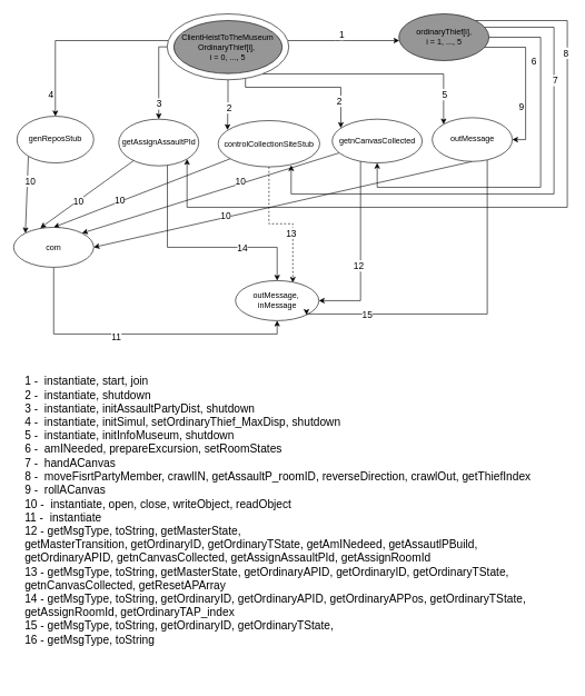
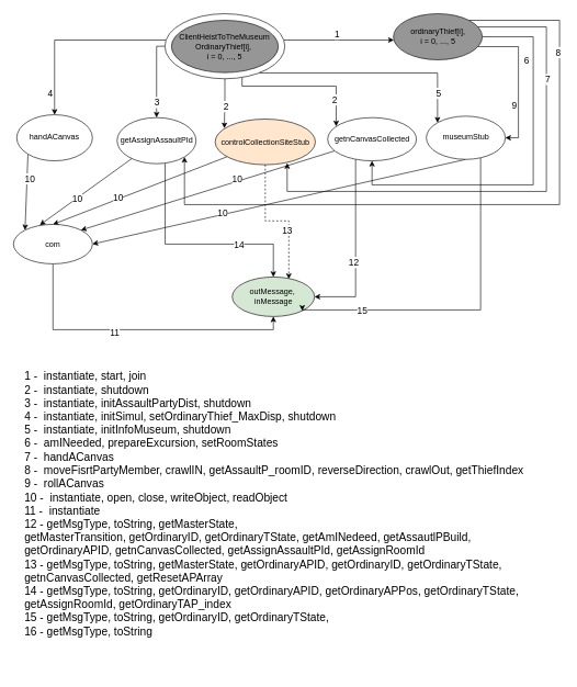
  <mxCell id="0" />
  <mxCell id="1" parent="0" />
  <mxCell id="2" style="edgeStyle=orthogonalEdgeStyle;rounded=0;orthogonalLoop=1;jettySize=auto;html=1;" parent="1" source="14" target="24" edge="1"><mxGeometry relative="1" as="geometry"><Array as="points"><mxPoint x="502.5" y="60" /><mxPoint x="502.5" y="60" /></Array></mxGeometry></mxCell>
  <mxCell id="3" value="&lt;font style=&quot;font-size: 14px;&quot;&gt;1&lt;/font&gt;" style="edgeLabel;html=1;align=center;verticalAlign=middle;resizable=0;points=[];" parent="2" vertex="1" connectable="0"><mxGeometry x="0.223" y="1" relative="1" as="geometry"><mxPoint x="-21" y="-9" as="offset" /></mxGeometry></mxCell>
  <mxCell id="4" style="edgeStyle=orthogonalEdgeStyle;rounded=0;orthogonalLoop=1;jettySize=auto;html=1;entryX=0.5;entryY=0;entryDx=0;entryDy=0;" parent="1" source="14" target="42" edge="1"><mxGeometry relative="1" as="geometry"><Array as="points"><mxPoint x="82.5" y="60" /></Array></mxGeometry></mxCell>
  <mxCell id="5" value="&lt;font style=&quot;font-size: 14px;&quot;&gt;4&lt;/font&gt;" style="edgeLabel;html=1;align=center;verticalAlign=middle;resizable=0;points=[];" parent="4" vertex="1" connectable="0"><mxGeometry x="0.776" y="5" relative="1" as="geometry"><mxPoint x="-12" as="offset" /></mxGeometry></mxCell>
  <mxCell id="6" style="edgeStyle=orthogonalEdgeStyle;rounded=0;orthogonalLoop=1;jettySize=auto;html=1;" parent="1" source="14" target="39" edge="1"><mxGeometry relative="1" as="geometry"><Array as="points"><mxPoint x="237.5" y="69" /></Array></mxGeometry></mxCell>
  <mxCell id="7" value="&lt;font style=&quot;font-size: 14px;&quot;&gt;3&lt;/font&gt;" style="edgeLabel;html=1;align=center;verticalAlign=middle;resizable=0;points=[];" parent="6" vertex="1" connectable="0"><mxGeometry x="0.623" relative="1" as="geometry"><mxPoint as="offset" /></mxGeometry></mxCell>
  <mxCell id="8" style="edgeStyle=orthogonalEdgeStyle;rounded=0;orthogonalLoop=1;jettySize=auto;html=1;entryX=0.092;entryY=0.202;entryDx=0;entryDy=0;entryPerimeter=0;" parent="1" source="14" target="34" edge="1"><mxGeometry relative="1" as="geometry"><mxPoint x="340.5" y="200" as="targetPoint" /></mxGeometry></mxCell>
  <mxCell id="9" value="&lt;font style=&quot;font-size: 14px;&quot;&gt;2&lt;/font&gt;" style="edgeLabel;html=1;align=center;verticalAlign=middle;resizable=0;points=[];" parent="8" vertex="1" connectable="0"><mxGeometry x="0.131" y="2" relative="1" as="geometry"><mxPoint as="offset" /></mxGeometry></mxCell>
  <mxCell id="10" style="edgeStyle=orthogonalEdgeStyle;rounded=0;orthogonalLoop=1;jettySize=auto;html=1;entryX=0.096;entryY=0.201;entryDx=0;entryDy=0;entryPerimeter=0;" parent="1" source="14" target="29" edge="1"><mxGeometry relative="1" as="geometry"><Array as="points"><mxPoint x="367.5" y="130" /><mxPoint x="510.5" y="130" /></Array></mxGeometry></mxCell>
  <mxCell id="11" value="&lt;font style=&quot;font-size: 14px;&quot;&gt;2&lt;/font&gt;" style="edgeLabel;html=1;align=center;verticalAlign=middle;resizable=0;points=[];" parent="10" vertex="1" connectable="0"><mxGeometry x="-0.022" y="3" relative="1" as="geometry"><mxPoint x="47" y="23" as="offset" /></mxGeometry></mxCell>
  <mxCell id="12" style="edgeStyle=orthogonalEdgeStyle;rounded=0;orthogonalLoop=1;jettySize=auto;html=1;entryX=0;entryY=0;entryDx=0;entryDy=0;" parent="1" source="14" target="52" edge="1"><mxGeometry relative="1" as="geometry"><Array as="points"><mxPoint x="664.5" y="110" /></Array></mxGeometry></mxCell>
  <mxCell id="13" value="&lt;font style=&quot;font-size: 14px;&quot;&gt;5&lt;/font&gt;" style="edgeLabel;html=1;align=center;verticalAlign=middle;resizable=0;points=[];" parent="12" vertex="1" connectable="0"><mxGeometry x="0.264" y="-3" relative="1" as="geometry"><mxPoint x="53" y="27" as="offset" /></mxGeometry></mxCell>
  <mxCell id="14" value="" style="ellipse;whiteSpace=wrap;html=1;shadow=0;labelBackgroundColor=none;fillStyle=auto;fontFamily=Helvetica;fontSize=12;gradientDirection=north;" parent="1" vertex="1"><mxGeometry x="250.14" y="20" width="182.36" height="98.79" as="geometry" /></mxCell>
  <mxCell id="15" value="ClientHeistToTheMuseum&lt;br&gt;OrdinaryThief[i],&amp;nbsp;&lt;br&gt;i = 0, ..., 5" style="ellipse;whiteSpace=wrap;html=1;shadow=0;labelBackgroundColor=none;fillStyle=auto;strokeColor=default;fontFamily=Helvetica;fontSize=12;fontColor=default;fillColor=#969696;gradientColor=none;gradientDirection=north;" parent="1" vertex="1"><mxGeometry x="260.14" y="30" width="162.36" height="79.42" as="geometry" /></mxCell>
  <mxCell id="16" style="edgeStyle=orthogonalEdgeStyle;rounded=0;orthogonalLoop=1;jettySize=auto;html=1;entryX=1;entryY=0.5;entryDx=0;entryDy=0;" parent="1" source="24" target="52" edge="1"><mxGeometry relative="1" as="geometry"><Array as="points"><mxPoint x="787.5" y="70" /><mxPoint x="787.5" y="209" /></Array></mxGeometry></mxCell>
  <mxCell id="17" value="&lt;font style=&quot;font-size: 14px;&quot;&gt;9&lt;/font&gt;" style="edgeLabel;html=1;align=center;verticalAlign=middle;resizable=0;points=[];" parent="16" vertex="1" connectable="0"><mxGeometry x="0.068" y="4" relative="1" as="geometry"><mxPoint x="-11" y="34" as="offset" /></mxGeometry></mxCell>
  <mxCell id="18" style="edgeStyle=orthogonalEdgeStyle;rounded=0;orthogonalLoop=1;jettySize=auto;html=1;entryX=0.5;entryY=1;entryDx=0;entryDy=0;" parent="1" source="24" target="29" edge="1"><mxGeometry relative="1" as="geometry"><mxPoint x="578" y="250" as="targetPoint" /><Array as="points"><mxPoint x="810" y="55" /><mxPoint x="810" y="280" /><mxPoint x="565" y="280" /></Array></mxGeometry></mxCell>
  <mxCell id="19" value="&lt;font style=&quot;font-size: 14px;&quot;&gt;6&lt;/font&gt;" style="edgeLabel;html=1;align=center;verticalAlign=middle;resizable=0;points=[];" parent="18" vertex="1" connectable="0"><mxGeometry x="0.337" y="-1" relative="1" as="geometry"><mxPoint x="77" y="-189" as="offset" /></mxGeometry></mxCell>
  <mxCell id="20" style="edgeStyle=orthogonalEdgeStyle;rounded=0;orthogonalLoop=1;jettySize=auto;html=1;entryX=0.719;entryY=0.966;entryDx=0;entryDy=0;entryPerimeter=0;" parent="1" source="24" target="34" edge="1"><mxGeometry relative="1" as="geometry"><Array as="points"><mxPoint x="830" y="40" /><mxPoint x="830" y="290" /><mxPoint x="436" y="290" /></Array></mxGeometry></mxCell>
  <mxCell id="21" value="&lt;font style=&quot;font-size: 14px;&quot;&gt;7&lt;/font&gt;" style="edgeLabel;html=1;align=center;verticalAlign=middle;resizable=0;points=[];" parent="20" vertex="1" connectable="0"><mxGeometry x="-0.534" y="1" relative="1" as="geometry"><mxPoint as="offset" /></mxGeometry></mxCell>
  <mxCell id="22" style="edgeStyle=orthogonalEdgeStyle;rounded=0;orthogonalLoop=1;jettySize=auto;html=1;entryX=1;entryY=1;entryDx=0;entryDy=0;" parent="1" source="24" target="39" edge="1"><mxGeometry relative="1" as="geometry"><Array as="points"><mxPoint x="850" y="30" /><mxPoint x="850" y="310" /><mxPoint x="280" y="310" /></Array></mxGeometry></mxCell>
  <mxCell id="23" value="&lt;font style=&quot;font-size: 14px;&quot;&gt;8&lt;/font&gt;" style="edgeLabel;html=1;align=center;verticalAlign=middle;resizable=0;points=[];" parent="22" vertex="1" connectable="0"><mxGeometry x="-0.65" y="-3" relative="1" as="geometry"><mxPoint as="offset" /></mxGeometry></mxCell>
- <mxCell id="24" value="ordinaryThief[i],&lt;br&gt;i = 1, ..., 5" style="ellipse;whiteSpace=wrap;html=1;shadow=0;labelBackgroundColor=none;fillStyle=auto;strokeColor=default;fontFamily=Helvetica;fontSize=12;fontColor=default;fillColor=#969696;gradientColor=none;gradientDirection=north;" parent="1" vertex="1"><mxGeometry x="597.5" y="20" width="135" height="70" as="geometry" /></mxCell>
+ <mxCell id="24" value="ordinaryThief[i],&lt;br&gt;i = 0, ..., 5" style="ellipse;whiteSpace=wrap;html=1;shadow=0;labelBackgroundColor=none;fillStyle=auto;strokeColor=default;fontFamily=Helvetica;fontSize=12;fontColor=default;fillColor=#969696;gradientColor=none;gradientDirection=north;" parent="1" vertex="1"><mxGeometry x="597.5" y="20" width="135" height="70" as="geometry" /></mxCell>
  <mxCell id="25" style="rounded=0;orthogonalLoop=1;jettySize=auto;html=1;entryX=1;entryY=0;entryDx=0;entryDy=0;" parent="1" source="29" target="47" edge="1"><mxGeometry relative="1" as="geometry" /></mxCell>
  <mxCell id="26" value="&lt;font style=&quot;font-size: 14px;&quot;&gt;10&lt;/font&gt;" style="edgeLabel;html=1;align=center;verticalAlign=middle;resizable=0;points=[];" parent="25" vertex="1" connectable="0"><mxGeometry x="-0.234" y="-3" relative="1" as="geometry"><mxPoint as="offset" /></mxGeometry></mxCell>
  <mxCell id="27" style="edgeStyle=orthogonalEdgeStyle;rounded=0;orthogonalLoop=1;jettySize=auto;html=1;entryX=1;entryY=0.5;entryDx=0;entryDy=0;" parent="1" source="29" target="43" edge="1"><mxGeometry relative="1" as="geometry"><Array as="points"><mxPoint x="540" y="450" /></Array></mxGeometry></mxCell>
  <mxCell id="28" value="&lt;font style=&quot;font-size: 14px;&quot;&gt;12&lt;/font&gt;" style="edgeLabel;html=1;align=center;verticalAlign=middle;resizable=0;points=[];" parent="27" vertex="1" connectable="0"><mxGeometry x="0.149" y="-4" relative="1" as="geometry"><mxPoint as="offset" /></mxGeometry></mxCell>
  <mxCell id="29" value="getnCanvasCollected" style="ellipse;whiteSpace=wrap;html=1;shadow=0;labelBackgroundColor=none;fillStyle=auto;fontFamily=Helvetica;fontSize=12;gradientDirection=north;" parent="1" vertex="1"><mxGeometry x="497.5" y="177.84" width="135" height="65.63" as="geometry" /></mxCell>
  <mxCell id="30" style="edgeStyle=orthogonalEdgeStyle;rounded=0;orthogonalLoop=1;jettySize=auto;html=1;entryX=0.688;entryY=0.05;entryDx=0;entryDy=0;entryPerimeter=0;dashed=1;" parent="1" source="34" target="43" edge="1"><mxGeometry relative="1" as="geometry" /></mxCell>
  <mxCell id="31" value="&lt;font style=&quot;font-size: 14px;&quot;&gt;13&lt;/font&gt;" style="edgeLabel;html=1;align=center;verticalAlign=middle;resizable=0;points=[];" parent="30" vertex="1" connectable="0"><mxGeometry x="0.278" y="-3" relative="1" as="geometry"><mxPoint y="1" as="offset" /></mxGeometry></mxCell>
  <mxCell id="32" style="rounded=0;orthogonalLoop=1;jettySize=auto;html=1;entryX=0.5;entryY=0;entryDx=0;entryDy=0;" parent="1" source="34" target="47" edge="1"><mxGeometry relative="1" as="geometry" /></mxCell>
  <mxCell id="33" value="&lt;font style=&quot;font-size: 14px;&quot;&gt;10&lt;/font&gt;" style="edgeLabel;html=1;align=center;verticalAlign=middle;resizable=0;points=[];" parent="32" vertex="1" connectable="0"><mxGeometry x="0.246" y="-3" relative="1" as="geometry"><mxPoint as="offset" /></mxGeometry></mxCell>
- <mxCell id="34" value="controlCollectionSiteStub" style="ellipse;whiteSpace=wrap;html=1;shadow=0;labelBackgroundColor=none;fillStyle=auto;fontFamily=Helvetica;fontSize=12;gradientDirection=north;" parent="1" vertex="1"><mxGeometry x="326.5" y="180.02" width="152.36" height="69.37" as="geometry" /></mxCell>
+ <mxCell id="34" value="controlCollectionSiteStub" style="ellipse;whiteSpace=wrap;html=1;shadow=0;labelBackgroundColor=none;fillStyle=auto;fontFamily=Helvetica;fontSize=12;gradientDirection=north;fillColor=#ffe6cc;" parent="1" vertex="1"><mxGeometry x="326.5" y="180.02" width="152.36" height="69.37" as="geometry" /></mxCell>
  <mxCell id="35" style="edgeStyle=orthogonalEdgeStyle;rounded=0;orthogonalLoop=1;jettySize=auto;html=1;entryX=0.5;entryY=0;entryDx=0;entryDy=0;" parent="1" source="39" target="43" edge="1"><mxGeometry relative="1" as="geometry"><Array as="points"><mxPoint x="250.5" y="370" /><mxPoint x="415.5" y="370" /></Array></mxGeometry></mxCell>
  <mxCell id="36" value="&lt;font style=&quot;font-size: 14px;&quot;&gt;14&lt;/font&gt;" style="edgeLabel;html=1;align=center;verticalAlign=middle;resizable=0;points=[];" parent="35" vertex="1" connectable="0"><mxGeometry x="0.395" relative="1" as="geometry"><mxPoint as="offset" /></mxGeometry></mxCell>
  <mxCell id="37" style="rounded=0;orthogonalLoop=1;jettySize=auto;html=1;entryX=0.333;entryY=0.017;entryDx=0;entryDy=0;entryPerimeter=0;" parent="1" source="39" target="47" edge="1"><mxGeometry relative="1" as="geometry" /></mxCell>
  <mxCell id="38" value="&lt;font style=&quot;font-size: 14px;&quot;&gt;10&lt;/font&gt;" style="edgeLabel;html=1;align=center;verticalAlign=middle;resizable=0;points=[];" parent="37" vertex="1" connectable="0"><mxGeometry x="0.194" y="1" relative="1" as="geometry"><mxPoint as="offset" /></mxGeometry></mxCell>
  <mxCell id="39" value="getAssignAssaultPId" style="ellipse;whiteSpace=wrap;html=1;shadow=0;labelBackgroundColor=none;fillStyle=auto;fontFamily=Helvetica;fontSize=12;gradientDirection=north;" parent="1" vertex="1"><mxGeometry x="177.5" y="177.83" width="120" height="70" as="geometry" /></mxCell>
  <mxCell id="40" style="rounded=0;orthogonalLoop=1;jettySize=auto;html=1;exitX=0;exitY=1;exitDx=0;exitDy=0;entryX=0;entryY=0;entryDx=0;entryDy=0;" parent="1" source="42" target="47" edge="1"><mxGeometry relative="1" as="geometry" /></mxCell>
  <mxCell id="41" value="&lt;font style=&quot;font-size: 14px;&quot;&gt;10&lt;/font&gt;" style="edgeLabel;html=1;align=center;verticalAlign=middle;resizable=0;points=[];" parent="40" vertex="1" connectable="0"><mxGeometry x="-0.368" y="4" relative="1" as="geometry"><mxPoint as="offset" /></mxGeometry></mxCell>
- <mxCell id="42" value="genReposStub" style="ellipse;whiteSpace=wrap;html=1;shadow=0;labelBackgroundColor=none;fillStyle=auto;fontFamily=Helvetica;fontSize=12;gradientDirection=north;" parent="1" vertex="1"><mxGeometry x="25" y="173.47" width="115" height="70" as="geometry" /></mxCell>
- <mxCell id="43" value="outMessage,&amp;nbsp;&lt;br&gt;inMessage" style="ellipse;whiteSpace=wrap;html=1;shadow=0;labelBackgroundColor=none;fillStyle=auto;fontFamily=Helvetica;fontSize=12;gradientDirection=north;" parent="1" vertex="1"><mxGeometry x="352.5" y="420" width="125" height="60" as="geometry" /></mxCell>
+ <mxCell id="42" value="handACanvas" style="ellipse;whiteSpace=wrap;html=1;shadow=0;labelBackgroundColor=none;fillStyle=auto;fontFamily=Helvetica;fontSize=12;gradientDirection=north;" parent="1" vertex="1"><mxGeometry x="25" y="173.47" width="115" height="70" as="geometry" /></mxCell>
+ <mxCell id="43" value="outMessage,&amp;nbsp;&lt;br&gt;inMessage" style="ellipse;whiteSpace=wrap;html=1;shadow=0;labelBackgroundColor=none;fillStyle=auto;fontFamily=Helvetica;fontSize=12;gradientDirection=north;fillColor=#d5e8d4;" parent="1" vertex="1"><mxGeometry x="352.5" y="420" width="125" height="60" as="geometry" /></mxCell>
  <mxCell id="44" value="&lt;font style=&quot;font-size: 17px;&quot;&gt;1 -&amp;nbsp; instantiate, start, join&lt;br&gt;2 -&amp;nbsp; instantiate, shutdown&lt;br&gt;3 -&amp;nbsp; instantiate, initAssaultPartyDist, shutdown&lt;br&gt;4 -&amp;nbsp; instantiate, initSimul, setOrdinaryThief_MaxDisp, shutdown&lt;br&gt;5 -&amp;nbsp; instantiate, initInfoMuseum, shutdown&lt;br&gt;6 -&amp;nbsp; amINeeded, prepareExcursion, setRoomStates&lt;br&gt;7 -&amp;nbsp; handACanvas&lt;br&gt;8 -&amp;nbsp; moveFisrtPartyMember, crawlIN, getAssaultP_roomID, reverseDirection, crawlOut, getThiefIndex&lt;br&gt;9 -&amp;nbsp; rollACanvas&lt;br&gt;10 -&amp;nbsp; instantiate, open, close, writeObject, readObject&lt;br&gt;11 -&amp;nbsp; instantiate&lt;br&gt;12 - getMsgType, toString, getMasterState, getMasterTransition,&amp;nbsp;getOrdinaryID,&lt;span style=&quot;border-color: var(--border-color);&quot;&gt;&amp;nbsp;&lt;/span&gt;getOrdinaryTState,&amp;nbsp;getAmINedeed, getAssautlPBuild, getOrdinaryAPID,&amp;nbsp;&lt;span style=&quot;border-color: var(--border-color);&quot;&gt;&lt;/span&gt;getnCanvasCollected,&amp;nbsp;&lt;span style=&quot;border-color: var(--border-color);&quot;&gt;&lt;/span&gt;getAssignAssaultPId,&amp;nbsp;&lt;span style=&quot;border-color: var(--border-color);&quot;&gt;&lt;/span&gt;getAssignRoomId&lt;br style=&quot;border-color: var(--border-color);&quot;&gt;13 - getMsgType, toString, getMasterState, getOrdinaryAPID, getOrdinaryID, getOrdinaryTState, &lt;span style=&quot;&quot;&gt; &lt;/span&gt;getnCanvasCollected, getResetAPArray&lt;br&gt;14 - getMsgType, toString, getOrdinaryID, getOrdinaryAPID, getOrdinaryAPPos, getOrdinaryTState, &lt;span style=&quot;&quot;&gt; &lt;/span&gt;getAssignRoomId, getOrdinaryTAP_index&lt;br&gt;15 - getMsgType, toString, getOrdinaryID, getOrdinaryTState,&amp;nbsp;&amp;nbsp;&lt;br&gt;16 - getMsgType, toString&lt;br&gt;&lt;br&gt;&lt;br style=&quot;border-color: var(--border-color);&quot;&gt;&lt;/font&gt;" style="text;html=1;strokeColor=none;fillColor=none;align=left;verticalAlign=middle;whiteSpace=wrap;rounded=0;" parent="1" vertex="1"><mxGeometry x="35" y="550" width="820" height="471" as="geometry" /></mxCell>
  <mxCell id="45" style="edgeStyle=orthogonalEdgeStyle;rounded=0;orthogonalLoop=1;jettySize=auto;html=1;entryX=0.5;entryY=1;entryDx=0;entryDy=0;" parent="1" source="47" target="43" edge="1"><mxGeometry relative="1" as="geometry"><Array as="points"><mxPoint x="80" y="500" /><mxPoint x="415" y="500" /></Array></mxGeometry></mxCell>
  <mxCell id="46" value="&lt;font style=&quot;font-size: 14px;&quot;&gt;11&lt;/font&gt;" style="edgeLabel;html=1;align=center;verticalAlign=middle;resizable=0;points=[];" parent="45" vertex="1" connectable="0"><mxGeometry x="-0.152" y="-4" relative="1" as="geometry"><mxPoint as="offset" /></mxGeometry></mxCell>
  <mxCell id="47" value="com" style="ellipse;whiteSpace=wrap;html=1;shadow=0;labelBackgroundColor=none;fillStyle=auto;fontFamily=Helvetica;fontSize=12;gradientDirection=north;" parent="1" vertex="1"><mxGeometry y="340" width="120" height="60" as="geometry" x="20" /></mxCell>
  <mxCell id="48" style="rounded=0;orthogonalLoop=1;jettySize=auto;html=1;entryX=1;entryY=0.5;entryDx=0;entryDy=0;exitX=0.5;exitY=1;exitDx=0;exitDy=0;" parent="1" source="52" target="47" edge="1"><mxGeometry relative="1" as="geometry" /></mxCell>
  <mxCell id="49" value="&lt;font style=&quot;font-size: 14px;&quot;&gt;10&lt;/font&gt;" style="edgeLabel;html=1;align=center;verticalAlign=middle;resizable=0;points=[];" parent="48" vertex="1" connectable="0"><mxGeometry x="0.302" y="-3" relative="1" as="geometry"><mxPoint as="offset" /></mxGeometry></mxCell>
  <mxCell id="50" style="edgeStyle=orthogonalEdgeStyle;rounded=0;orthogonalLoop=1;jettySize=auto;html=1;entryX=1;entryY=1;entryDx=0;entryDy=0;" parent="1" source="52" target="43" edge="1"><mxGeometry relative="1" as="geometry"><Array as="points"><mxPoint x="730" y="470" /><mxPoint x="459" y="470" /></Array></mxGeometry></mxCell>
  <mxCell id="51" value="&lt;font style=&quot;font-size: 14px;&quot;&gt;15&lt;/font&gt;" style="edgeLabel;html=1;align=center;verticalAlign=middle;resizable=0;points=[];" parent="50" vertex="1" connectable="0"><mxGeometry x="0.637" y="1" relative="1" as="geometry"><mxPoint as="offset" /></mxGeometry></mxCell>
- <mxCell id="52" value="outMessage" style="ellipse;whiteSpace=wrap;html=1;shadow=0;labelBackgroundColor=none;fillStyle=auto;fontFamily=Helvetica;fontSize=12;gradientDirection=north;" parent="1" vertex="1"><mxGeometry x="647.5" y="175.65" width="120" height="65.63" as="geometry" /></mxCell>
+ <mxCell id="52" value="museumStub" style="ellipse;whiteSpace=wrap;html=1;shadow=0;labelBackgroundColor=none;fillStyle=auto;fontFamily=Helvetica;fontSize=12;gradientDirection=north;" parent="1" vertex="1"><mxGeometry x="647.5" y="175.65" width="120" height="65.63" as="geometry" /></mxCell>
